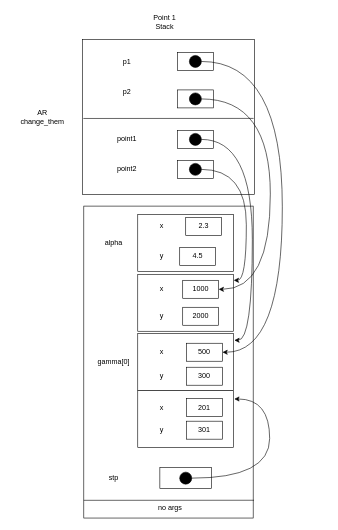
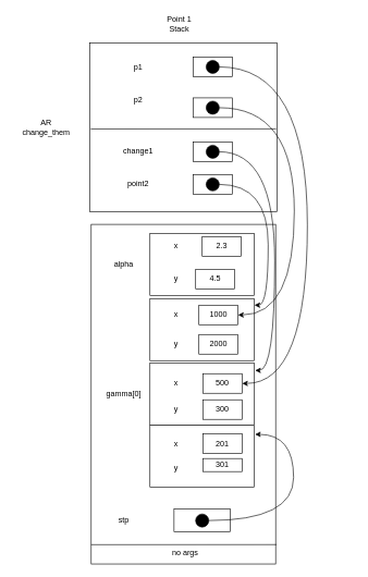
  <mxCell id="0" />
  <mxCell id="1" parent="0" />
  <mxCell id="2" value="" style="rounded=0;whiteSpace=wrap;html=1;rotation=90;" parent="1" vertex="1"><mxGeometry x="150.89" y="50.73" width="258.51" height="287.5" as="geometry" /></mxCell>
  <mxCell id="3" value="AR change_them" style="text;html=1;strokeColor=none;fillColor=none;align=center;verticalAlign=middle;whiteSpace=wrap;rounded=0;" parent="1" vertex="1"><mxGeometry x="40" y="179.48" width="60" height="30" as="geometry" /></mxCell>
  <mxCell id="4" value="" style="rounded=0;whiteSpace=wrap;html=1;rotation=90;" parent="1" vertex="1"><mxGeometry x="20" y="462.15" width="520.3" height="282.5" as="geometry" /></mxCell>
  <mxCell id="5" value="Point 1 Stack" style="text;html=1;strokeColor=none;fillColor=none;align=center;verticalAlign=middle;whiteSpace=wrap;rounded=0;" parent="1" vertex="1"><mxGeometry x="243.89" y="20.73" width="60" height="30" as="geometry" /></mxCell>
  <mxCell id="6" value="alpha" style="text;html=1;strokeColor=none;fillColor=none;align=center;verticalAlign=middle;whiteSpace=wrap;rounded=0;" parent="1" vertex="1"><mxGeometry x="158.89" y="389.5" width="60" height="30" as="geometry" /></mxCell>
  <mxCell id="7" value="" style="rounded=0;whiteSpace=wrap;html=1;" parent="1" vertex="1"><mxGeometry x="228.89" y="357" width="160" height="95" as="geometry" /></mxCell>
  <mxCell id="8" value="x" style="text;html=1;strokeColor=none;fillColor=none;align=center;verticalAlign=middle;whiteSpace=wrap;rounded=0;" parent="1" vertex="1"><mxGeometry x="238.89" y="362" width="60" height="30" as="geometry" /></mxCell>
  <mxCell id="9" value="y" style="text;html=1;strokeColor=none;fillColor=none;align=center;verticalAlign=middle;whiteSpace=wrap;rounded=0;" parent="1" vertex="1"><mxGeometry x="238.89" y="412" width="60" height="30" as="geometry" /></mxCell>
  <mxCell id="10" value="2.3" style="rounded=0;whiteSpace=wrap;html=1;" vertex="1" parent="1"><mxGeometry x="308.89" y="362" width="60" height="30" as="geometry" /></mxCell>
  <mxCell id="11" value="4.5" style="rounded=0;whiteSpace=wrap;html=1;" vertex="1" parent="1"><mxGeometry x="298.89" y="412" width="60" height="30" as="geometry" /></mxCell>
  <mxCell id="12" value="" style="rounded=0;whiteSpace=wrap;html=1;" vertex="1" parent="1"><mxGeometry x="228.89" y="457" width="160" height="95" as="geometry" /></mxCell>
  <mxCell id="13" value="x" style="text;html=1;strokeColor=none;fillColor=none;align=center;verticalAlign=middle;whiteSpace=wrap;rounded=0;" vertex="1" parent="1"><mxGeometry x="238.89" y="467" width="60" height="30" as="geometry" /></mxCell>
  <mxCell id="14" value="y" style="text;html=1;strokeColor=none;fillColor=none;align=center;verticalAlign=middle;whiteSpace=wrap;rounded=0;" vertex="1" parent="1"><mxGeometry x="238.89" y="512" width="60" height="30" as="geometry" /></mxCell>
  <mxCell id="15" value="1000" style="rounded=0;whiteSpace=wrap;html=1;" vertex="1" parent="1"><mxGeometry x="303.89" y="467" width="60" height="30" as="geometry" /></mxCell>
  <mxCell id="16" value="2000" style="rounded=0;whiteSpace=wrap;html=1;" vertex="1" parent="1"><mxGeometry x="303.89" y="512" width="60" height="30" as="geometry" /></mxCell>
  <mxCell id="17" value="" style="endArrow=none;html=1;rounded=0;entryX=0.943;entryY=-0.005;entryDx=0;entryDy=0;entryPerimeter=0;" edge="1" parent="1" target="4"><mxGeometry width="50" height="50" relative="1" as="geometry"><mxPoint x="138.89" y="834" as="sourcePoint" /><mxPoint x="298.89" y="512" as="targetPoint" /></mxGeometry></mxCell>
  <mxCell id="18" value="no args" style="text;html=1;strokeColor=none;fillColor=none;align=center;verticalAlign=middle;whiteSpace=wrap;rounded=0;" vertex="1" parent="1"><mxGeometry x="252.64" y="832" width="60" height="30" as="geometry" /></mxCell>
  <mxCell id="19" value="gamma[0]" style="text;html=1;strokeColor=none;fillColor=none;align=center;verticalAlign=middle;whiteSpace=wrap;rounded=0;" vertex="1" parent="1"><mxGeometry x="158.89" y="588.4" width="60" height="30" as="geometry" /></mxCell>
  <mxCell id="20" value="" style="rounded=0;whiteSpace=wrap;html=1;" vertex="1" parent="1"><mxGeometry x="228.9" y="650.9" width="160" height="95" as="geometry" /></mxCell>
  <mxCell id="21" value="" style="rounded=0;whiteSpace=wrap;html=1;" vertex="1" parent="1"><mxGeometry x="228.89" y="555.9" width="160" height="95" as="geometry" /></mxCell>
  <mxCell id="22" value="x" style="text;html=1;strokeColor=none;fillColor=none;align=center;verticalAlign=middle;whiteSpace=wrap;rounded=0;" vertex="1" parent="1"><mxGeometry x="238.89" y="664.5" width="60" height="30" as="geometry" /></mxCell>
  <mxCell id="23" value="x" style="text;html=1;strokeColor=none;fillColor=none;align=center;verticalAlign=middle;whiteSpace=wrap;rounded=0;" vertex="1" parent="1"><mxGeometry x="238.89" y="572" width="60" height="30" as="geometry" /></mxCell>
  <mxCell id="24" value="y" style="text;html=1;strokeColor=none;fillColor=none;align=center;verticalAlign=middle;whiteSpace=wrap;rounded=0;" vertex="1" parent="1"><mxGeometry x="238.89" y="702" width="60" height="30" as="geometry" /></mxCell>
  <mxCell id="25" value="y" style="text;html=1;strokeColor=none;fillColor=none;align=center;verticalAlign=middle;whiteSpace=wrap;rounded=0;" vertex="1" parent="1"><mxGeometry x="238.89" y="612" width="60" height="30" as="geometry" /></mxCell>
  <mxCell id="26" value="500" style="rounded=0;whiteSpace=wrap;html=1;" vertex="1" parent="1"><mxGeometry x="310.15" y="572" width="60" height="30" as="geometry" /></mxCell>
  <mxCell id="27" value="300" style="rounded=0;whiteSpace=wrap;html=1;" vertex="1" parent="1"><mxGeometry x="310.15" y="612" width="60" height="30" as="geometry" /></mxCell>
  <mxCell id="28" value="201" style="rounded=0;whiteSpace=wrap;html=1;" vertex="1" parent="1"><mxGeometry x="310.15" y="664.5" width="60" height="30" as="geometry" /></mxCell>
- <mxCell id="29" value="301" style="rounded=0;whiteSpace=wrap;html=1;" vertex="1" parent="1"><mxGeometry x="310.15" y="702" width="60" height="30" as="geometry" /></mxCell>
+ <mxCell id="29" value="301" style="rounded=0;whiteSpace=wrap;html=1;" vertex="1" parent="1"><mxGeometry x="310.15" y="702" width="60" height="20" as="geometry" /></mxCell>
  <mxCell id="30" value="stp" style="text;html=1;strokeColor=none;fillColor=none;align=center;verticalAlign=middle;whiteSpace=wrap;rounded=0;" vertex="1" parent="1"><mxGeometry x="158.89" y="782" width="60" height="30" as="geometry" /></mxCell>
  <mxCell id="31" value="" style="rounded=0;whiteSpace=wrap;html=1;" vertex="1" parent="1"><mxGeometry x="265.76" y="779.5" width="86.25" height="35" as="geometry" /></mxCell>
  <mxCell id="32" style="edgeStyle=orthogonalEdgeStyle;curved=1;rounded=0;orthogonalLoop=1;jettySize=auto;html=1;exitX=1;exitY=0.5;exitDx=0;exitDy=0;entryX=1.006;entryY=0.148;entryDx=0;entryDy=0;entryPerimeter=0;" edge="1" parent="1" source="33" target="20"><mxGeometry relative="1" as="geometry"><Array as="points"><mxPoint x="448.89" y="797" /><mxPoint x="448.89" y="665" /></Array></mxGeometry></mxCell>
  <mxCell id="33" value="" style="ellipse;whiteSpace=wrap;html=1;aspect=fixed;fillColor=#000000;" vertex="1" parent="1"><mxGeometry x="298.89" y="787" width="20" height="20" as="geometry" /></mxCell>
  <mxCell id="34" value="" style="endArrow=none;html=1;rounded=0;entryX=0.943;entryY=-0.005;entryDx=0;entryDy=0;entryPerimeter=0;" edge="1" parent="1"><mxGeometry width="50" height="50" relative="1" as="geometry"><mxPoint x="138.18" y="197.11" as="sourcePoint" /><mxPoint x="422.102" y="197.003" as="targetPoint" /></mxGeometry></mxCell>
  <mxCell id="35" value="" style="rounded=0;whiteSpace=wrap;html=1;" vertex="1" parent="1"><mxGeometry x="295" y="217" width="60" height="30" as="geometry" /></mxCell>
  <mxCell id="36" value="" style="rounded=0;whiteSpace=wrap;html=1;" vertex="1" parent="1"><mxGeometry x="295" y="267" width="60" height="30" as="geometry" /></mxCell>
  <mxCell id="37" style="edgeStyle=orthogonalEdgeStyle;curved=1;rounded=0;orthogonalLoop=1;jettySize=auto;html=1;" edge="1" parent="1" source="38"><mxGeometry relative="1" as="geometry"><mxPoint x="390" y="567" as="targetPoint" /><Array as="points"><mxPoint x="420" y="232" /><mxPoint x="420" y="567" /></Array></mxGeometry></mxCell>
  <mxCell id="38" value="" style="ellipse;whiteSpace=wrap;html=1;aspect=fixed;fillColor=#000000;" vertex="1" parent="1"><mxGeometry x="315" y="222" width="20" height="20" as="geometry" /></mxCell>
  <mxCell id="39" style="edgeStyle=orthogonalEdgeStyle;curved=1;rounded=0;orthogonalLoop=1;jettySize=auto;html=1;exitX=1;exitY=0.5;exitDx=0;exitDy=0;" edge="1" parent="1" source="40"><mxGeometry relative="1" as="geometry"><mxPoint x="389" y="467" as="targetPoint" /><Array as="points"><mxPoint x="410" y="282" /><mxPoint x="410" y="467" /></Array></mxGeometry></mxCell>
  <mxCell id="40" value="" style="ellipse;whiteSpace=wrap;html=1;aspect=fixed;fillColor=#000000;" vertex="1" parent="1"><mxGeometry x="315" y="272" width="20" height="20" as="geometry" /></mxCell>
- <mxCell id="41" value="point1" style="text;html=1;strokeColor=none;fillColor=none;align=center;verticalAlign=middle;whiteSpace=wrap;rounded=0;" vertex="1" parent="1"><mxGeometry x="181.26" y="217" width="60" height="30" as="geometry" /></mxCell>
+ <mxCell id="41" value="change1" style="text;html=1;strokeColor=none;fillColor=none;align=center;verticalAlign=middle;whiteSpace=wrap;rounded=0;" vertex="1" parent="1"><mxGeometry x="181.26" y="217" width="60" height="30" as="geometry" /></mxCell>
  <mxCell id="42" value="point2" style="text;html=1;strokeColor=none;fillColor=none;align=center;verticalAlign=middle;whiteSpace=wrap;rounded=0;" vertex="1" parent="1"><mxGeometry x="181.26" y="267" width="60" height="30" as="geometry" /></mxCell>
  <mxCell id="43" value="p2" style="text;html=1;strokeColor=none;fillColor=none;align=center;verticalAlign=middle;whiteSpace=wrap;rounded=0;" vertex="1" parent="1"><mxGeometry x="181.26" y="137" width="60" height="30" as="geometry" /></mxCell>
  <mxCell id="44" value="p1" style="text;html=1;strokeColor=none;fillColor=none;align=center;verticalAlign=middle;whiteSpace=wrap;rounded=0;" vertex="1" parent="1"><mxGeometry x="181.26" y="87" width="60" height="30" as="geometry" /></mxCell>
  <mxCell id="45" value="" style="rounded=0;whiteSpace=wrap;html=1;" vertex="1" parent="1"><mxGeometry x="295" y="149.48" width="60" height="30" as="geometry" /></mxCell>
  <mxCell id="46" value="" style="rounded=0;whiteSpace=wrap;html=1;" vertex="1" parent="1"><mxGeometry x="295" y="87" width="60" height="30" as="geometry" /></mxCell>
  <mxCell id="47" style="edgeStyle=orthogonalEdgeStyle;curved=1;rounded=0;orthogonalLoop=1;jettySize=auto;html=1;entryX=1;entryY=0.5;entryDx=0;entryDy=0;" edge="1" parent="1" source="48" target="15"><mxGeometry relative="1" as="geometry"><Array as="points"><mxPoint x="450" y="165" /><mxPoint x="450" y="482" /></Array></mxGeometry></mxCell>
  <mxCell id="48" value="" style="ellipse;whiteSpace=wrap;html=1;aspect=fixed;fillColor=#000000;" vertex="1" parent="1"><mxGeometry x="315" y="154.48" width="20" height="20" as="geometry" /></mxCell>
  <mxCell id="49" style="edgeStyle=orthogonalEdgeStyle;curved=1;rounded=0;orthogonalLoop=1;jettySize=auto;html=1;entryX=1;entryY=0.5;entryDx=0;entryDy=0;" edge="1" parent="1" source="50" target="26"><mxGeometry relative="1" as="geometry"><Array as="points"><mxPoint x="470" y="102" /><mxPoint x="470" y="587" /></Array></mxGeometry></mxCell>
  <mxCell id="50" value="" style="ellipse;whiteSpace=wrap;html=1;aspect=fixed;fillColor=#000000;" vertex="1" parent="1"><mxGeometry x="315" y="92" width="20" height="20" as="geometry" /></mxCell>
